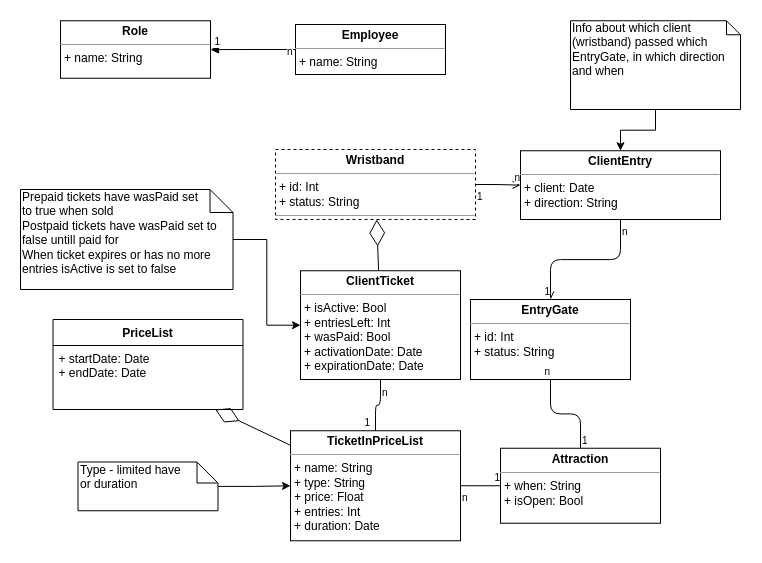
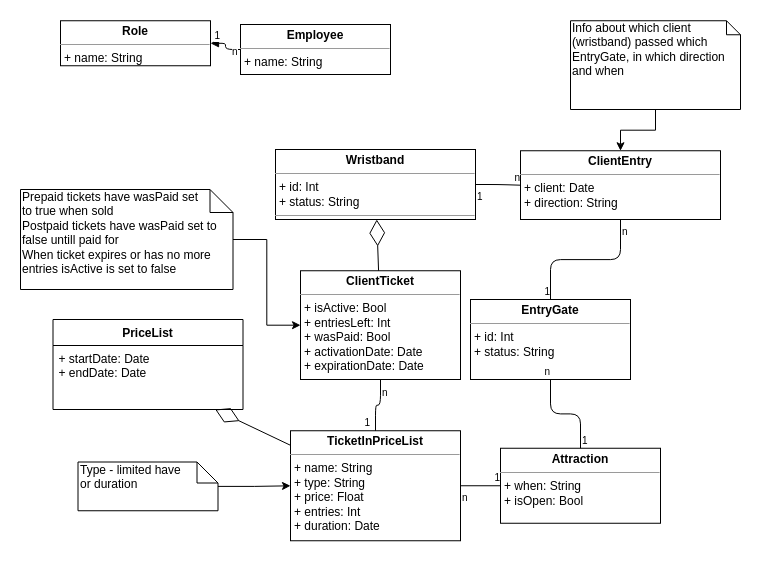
  <mxCell id="0" />
  <mxCell id="1" parent="0" />
  <mxCell id="2" value="&lt;p style=&quot;margin: 0px ; margin-top: 4px ; text-align: center&quot;&gt;&lt;b&gt;Attraction&lt;/b&gt;&lt;/p&gt;&lt;hr size=&quot;1&quot;&gt;&lt;p style=&quot;margin: 0px ; margin-left: 4px&quot;&gt;+ when: String&lt;/p&gt;&lt;p style=&quot;margin: 0px ; margin-left: 4px&quot;&gt;+ isOpen: Bool&lt;br&gt;&lt;/p&gt;" style="verticalAlign=top;align=left;overflow=fill;fontSize=12;fontFamily=Helvetica;html=1;" parent="1" vertex="1"><mxGeometry x="500" y="447.75" width="160" height="75" as="geometry" /></mxCell>
- <mxCell id="3" value="&lt;p style=&quot;margin: 0px ; margin-top: 4px ; text-align: center&quot;&gt;&lt;b&gt;Employee&lt;/b&gt;&lt;br&gt;&lt;/p&gt;&lt;hr size=&quot;1&quot;&gt;&lt;p style=&quot;margin: 0px ; margin-left: 4px&quot;&gt;+ name: String&lt;/p&gt;&lt;p style=&quot;margin: 0px ; margin-left: 4px&quot;&gt;&lt;br&gt;&lt;/p&gt;&lt;hr size=&quot;1&quot;&gt;" style="verticalAlign=top;align=left;overflow=fill;fontSize=12;fontFamily=Helvetica;html=1;" parent="1" vertex="1"><mxGeometry x="295" y="24" width="150" height="50" as="geometry" /></mxCell>
- <mxCell id="4" value="&lt;p style=&quot;margin: 0px ; margin-top: 4px ; text-align: center&quot;&gt;&lt;b&gt;Role&lt;/b&gt;&lt;/p&gt;&lt;hr size=&quot;1&quot;&gt;&lt;p style=&quot;margin: 0px ; margin-left: 4px&quot;&gt;+ name: String&lt;/p&gt;&lt;p style=&quot;margin: 0px ; margin-left: 4px&quot;&gt;&lt;br&gt;&lt;/p&gt;&lt;hr size=&quot;1&quot;&gt;" style="verticalAlign=top;align=left;overflow=fill;fontSize=12;fontFamily=Helvetica;html=1;" parent="1" vertex="1"><mxGeometry x="60" y="20.25" width="150" height="57.5" as="geometry" /></mxCell>
+ <mxCell id="3" value="&lt;p style=&quot;margin: 0px ; margin-top: 4px ; text-align: center&quot;&gt;&lt;b&gt;Employee&lt;/b&gt;&lt;br&gt;&lt;/p&gt;&lt;hr size=&quot;1&quot;&gt;&lt;p style=&quot;margin: 0px ; margin-left: 4px&quot;&gt;+ name: String&lt;/p&gt;&lt;p style=&quot;margin: 0px ; margin-left: 4px&quot;&gt;&lt;br&gt;&lt;/p&gt;&lt;hr size=&quot;1&quot;&gt;" style="verticalAlign=top;align=left;overflow=fill;fontSize=12;fontFamily=Helvetica;html=1;" parent="1" vertex="1"><mxGeometry x="240" y="24" width="150" height="50" as="geometry" /></mxCell>
+ <mxCell id="4" value="&lt;p style=&quot;margin: 0px ; margin-top: 4px ; text-align: center&quot;&gt;&lt;b&gt;Role&lt;/b&gt;&lt;/p&gt;&lt;hr size=&quot;1&quot;&gt;&lt;p style=&quot;margin: 0px ; margin-left: 4px&quot;&gt;+ name: String&lt;/p&gt;&lt;p style=&quot;margin: 0px ; margin-left: 4px&quot;&gt;&lt;br&gt;&lt;/p&gt;&lt;hr size=&quot;1&quot;&gt;" style="verticalAlign=top;align=left;overflow=fill;fontSize=12;fontFamily=Helvetica;html=1;" parent="1" vertex="1"><mxGeometry x="60" y="20.25" width="150" height="45" as="geometry" /></mxCell>
  <mxCell id="5" value="" style="endArrow=diamondThin;endFill=0;endSize=24;html=1;" parent="1" source="8" target="37" edge="1"><mxGeometry width="160" relative="1" as="geometry"><mxPoint x="670" y="795.25" as="sourcePoint" /><mxPoint x="740" y="650.25" as="targetPoint" /></mxGeometry></mxCell>
- <mxCell id="6" value="&lt;p style=&quot;margin: 0px ; margin-top: 4px ; text-align: center&quot;&gt;&lt;b&gt;Wristband&lt;/b&gt;&lt;br&gt;&lt;/p&gt;&lt;hr size=&quot;1&quot;&gt;&lt;p style=&quot;margin: 0px ; margin-left: 4px&quot;&gt;+ id: Int&lt;/p&gt;&lt;p style=&quot;margin: 0px ; margin-left: 4px&quot;&gt;+ status: String&lt;br&gt;&lt;/p&gt;&lt;hr size=&quot;1&quot;&gt;" style="verticalAlign=top;align=left;overflow=fill;fontSize=12;fontFamily=Helvetica;html=1;dashed=1;" parent="1" vertex="1"><mxGeometry x="275" y="149" width="200" height="70" as="geometry" /></mxCell>
+ <mxCell id="6" value="&lt;p style=&quot;margin: 0px ; margin-top: 4px ; text-align: center&quot;&gt;&lt;b&gt;Wristband&lt;/b&gt;&lt;br&gt;&lt;/p&gt;&lt;hr size=&quot;1&quot;&gt;&lt;p style=&quot;margin: 0px ; margin-left: 4px&quot;&gt;+ id: Int&lt;/p&gt;&lt;p style=&quot;margin: 0px ; margin-left: 4px&quot;&gt;+ status: String&lt;br&gt;&lt;/p&gt;&lt;hr size=&quot;1&quot;&gt;" style="verticalAlign=top;align=left;overflow=fill;fontSize=12;fontFamily=Helvetica;html=1;" parent="1" vertex="1"><mxGeometry x="275" y="149" width="200" height="70" as="geometry" /></mxCell>
  <mxCell id="7" value="&lt;p style=&quot;margin: 4px 0px 0px ; text-align: center&quot;&gt;&lt;b&gt;ClientTicket&lt;/b&gt;&lt;/p&gt;&lt;hr size=&quot;1&quot;&gt;&lt;p style=&quot;margin: 0px 0px 0px 4px&quot;&gt;+ isActive: Bool&lt;/p&gt;&lt;p style=&quot;margin: 0px 0px 0px 4px&quot;&gt;+ entriesLeft: Int&lt;br&gt;&lt;/p&gt;&lt;p style=&quot;margin: 0px 0px 0px 4px&quot;&gt;+ wasPaid: Bool&lt;/p&gt;&lt;p style=&quot;margin: 0px 0px 0px 4px&quot;&gt;+ activationDate: Date&lt;/p&gt;&lt;p style=&quot;margin: 0px 0px 0px 4px&quot;&gt;+ expirationDate: Date&lt;/p&gt;&lt;hr size=&quot;1&quot;&gt;" style="verticalAlign=top;align=left;overflow=fill;fontSize=12;fontFamily=Helvetica;html=1;" parent="1" vertex="1"><mxGeometry x="300" y="270.25" width="160" height="108.75" as="geometry" /></mxCell>
  <mxCell id="8" value="&lt;p style=&quot;margin: 0px ; margin-top: 4px ; text-align: center&quot;&gt;&lt;b&gt;TicketInPriceList&lt;/b&gt;&lt;/p&gt;&lt;hr size=&quot;1&quot;&gt;&lt;p style=&quot;margin: 0px ; margin-left: 4px&quot;&gt;+ name: String&lt;/p&gt;&lt;p style=&quot;margin: 0px ; margin-left: 4px&quot;&gt;+ type: String&lt;br&gt;&lt;/p&gt;&lt;p style=&quot;margin: 0px ; margin-left: 4px&quot;&gt;+ price: Float&lt;/p&gt;&lt;p style=&quot;margin: 0px ; margin-left: 4px&quot;&gt;+ entries: Int&lt;/p&gt;&lt;p style=&quot;margin: 0px ; margin-left: 4px&quot;&gt;+ duration: Date&lt;br&gt;&lt;/p&gt;&lt;p style=&quot;margin: 0px ; margin-left: 4px&quot;&gt;&lt;br&gt;&lt;/p&gt;&lt;hr size=&quot;1&quot;&gt;" style="verticalAlign=top;align=left;overflow=fill;fontSize=12;fontFamily=Helvetica;html=1;" parent="1" vertex="1"><mxGeometry x="290" y="430.25" width="170" height="110" as="geometry" /></mxCell>
  <mxCell id="9" value="" style="endArrow=none;html=1;edgeStyle=orthogonalEdgeStyle;" parent="1" source="8" target="2" edge="1"><mxGeometry relative="1" as="geometry"><mxPoint x="640" y="672.41" as="sourcePoint" /><mxPoint x="800" y="672.41" as="targetPoint" /></mxGeometry></mxCell>
  <mxCell id="10" value="n" style="resizable=0;html=1;align=left;verticalAlign=bottom;labelBackgroundColor=#ffffff;fontSize=10;" parent="9" connectable="0" vertex="1"><mxGeometry x="-1" relative="1" as="geometry"><mxPoint y="20" as="offset" /></mxGeometry></mxCell>
  <mxCell id="11" value="1" style="resizable=0;html=1;align=right;verticalAlign=bottom;labelBackgroundColor=#ffffff;fontSize=10;" parent="9" connectable="0" vertex="1"><mxGeometry x="1" relative="1" as="geometry" /></mxCell>
  <mxCell id="12" value="" style="endArrow=none;html=1;edgeStyle=orthogonalEdgeStyle;" parent="1" source="7" target="8" edge="1"><mxGeometry relative="1" as="geometry"><mxPoint x="560" y="952.47" as="sourcePoint" /><mxPoint x="597.28" y="840.25" as="targetPoint" /></mxGeometry></mxCell>
  <mxCell id="13" value="n" style="resizable=0;html=1;align=left;verticalAlign=bottom;labelBackgroundColor=#ffffff;fontSize=10;" parent="12" connectable="0" vertex="1"><mxGeometry x="-1" relative="1" as="geometry"><mxPoint y="21.25" as="offset" /></mxGeometry></mxCell>
  <mxCell id="14" value="1" style="resizable=0;html=1;align=right;verticalAlign=bottom;labelBackgroundColor=#ffffff;fontSize=10;" parent="12" connectable="0" vertex="1"><mxGeometry x="1" relative="1" as="geometry"><mxPoint x="-5" y="-0.42" as="offset" /></mxGeometry></mxCell>
  <mxCell id="15" value="" style="endArrow=diamondThin;endFill=0;endSize=24;html=1;" parent="1" source="7" target="6" edge="1"><mxGeometry width="160" relative="1" as="geometry"><mxPoint x="610" y="1020.25" as="sourcePoint" /><mxPoint x="770" y="1020.25" as="targetPoint" /></mxGeometry></mxCell>
  <mxCell id="16" value="" style="endArrow=block;html=1;edgeStyle=orthogonalEdgeStyle;" parent="1" source="3" target="4" edge="1"><mxGeometry relative="1" as="geometry"><mxPoint x="600" y="-117.25" as="sourcePoint" /><mxPoint x="734.034" y="-237.25" as="targetPoint" /></mxGeometry></mxCell>
  <mxCell id="17" value="n" style="resizable=0;html=1;align=left;verticalAlign=bottom;labelBackgroundColor=#ffffff;fontSize=10;" parent="16" connectable="0" vertex="1"><mxGeometry x="-1" relative="1" as="geometry"><mxPoint x="-10" y="10" as="offset" /></mxGeometry></mxCell>
  <mxCell id="18" value="1" style="resizable=0;html=1;align=right;verticalAlign=bottom;labelBackgroundColor=#ffffff;fontSize=10;" parent="16" connectable="0" vertex="1"><mxGeometry x="1" relative="1" as="geometry"><mxPoint x="10.23" as="offset" /></mxGeometry></mxCell>
  <mxCell id="19" value="&lt;p style=&quot;margin: 0px ; margin-top: 4px ; text-align: center&quot;&gt;&lt;b&gt;EntryGate&lt;/b&gt;&lt;/p&gt;&lt;hr size=&quot;1&quot;&gt;&lt;p style=&quot;margin: 0px ; margin-left: 4px&quot;&gt;+ id: Int&lt;/p&gt;&lt;p style=&quot;margin: 0px ; margin-left: 4px&quot;&gt;+ status: String&lt;/p&gt;" style="verticalAlign=top;align=left;overflow=fill;fontSize=12;fontFamily=Helvetica;html=1;" vertex="1" parent="1"><mxGeometry x="470" y="299" width="160" height="80" as="geometry" /></mxCell>
  <mxCell id="20" value="" style="endArrow=none;html=1;edgeStyle=orthogonalEdgeStyle;" edge="1" parent="1" source="2" target="19"><mxGeometry relative="1" as="geometry"><mxPoint x="480" y="717.75" as="sourcePoint" /><mxPoint x="640" y="750.25" as="targetPoint" /></mxGeometry></mxCell>
  <mxCell id="21" value="1" style="resizable=0;html=1;align=left;verticalAlign=bottom;labelBackgroundColor=#ffffff;fontSize=10;" connectable="0" vertex="1" parent="20"><mxGeometry x="-1" relative="1" as="geometry" /></mxCell>
  <mxCell id="22" value="&lt;div&gt;n&lt;/div&gt;" style="resizable=0;html=1;align=right;verticalAlign=bottom;labelBackgroundColor=#ffffff;fontSize=10;" connectable="0" vertex="1" parent="20"><mxGeometry x="1" relative="1" as="geometry" /></mxCell>
- <mxCell id="23" value="" style="endArrow=open;html=1;edgeStyle=orthogonalEdgeStyle;" edge="1" parent="1" source="29" target="19"><mxGeometry relative="1" as="geometry"><mxPoint x="610" y="500.25" as="sourcePoint" /><mxPoint x="610" y="550.25" as="targetPoint" /></mxGeometry></mxCell>
+ <mxCell id="23" value="" style="endArrow=none;html=1;edgeStyle=orthogonalEdgeStyle;" edge="1" parent="1" source="29" target="19"><mxGeometry relative="1" as="geometry"><mxPoint x="610" y="500.25" as="sourcePoint" /><mxPoint x="610" y="550.25" as="targetPoint" /></mxGeometry></mxCell>
  <mxCell id="24" value="n" style="resizable=0;html=1;align=left;verticalAlign=bottom;labelBackgroundColor=#ffffff;fontSize=10;" connectable="0" vertex="1" parent="23"><mxGeometry x="-1" relative="1" as="geometry"><mxPoint y="20" as="offset" /></mxGeometry></mxCell>
  <mxCell id="25" value="1" style="resizable=0;html=1;align=right;verticalAlign=bottom;labelBackgroundColor=#ffffff;fontSize=10;" connectable="0" vertex="1" parent="23"><mxGeometry x="1" relative="1" as="geometry" /></mxCell>
- <mxCell id="26" value="" style="endArrow=open;html=1;edgeStyle=orthogonalEdgeStyle;" edge="1" parent="1" source="6" target="29"><mxGeometry relative="1" as="geometry"><mxPoint x="450" y="580.25" as="sourcePoint" /><mxPoint x="610" y="430.25" as="targetPoint" /></mxGeometry></mxCell>
+ <mxCell id="26" value="" style="endArrow=none;html=1;edgeStyle=orthogonalEdgeStyle;" edge="1" parent="1" source="6" target="29"><mxGeometry relative="1" as="geometry"><mxPoint x="450" y="580.25" as="sourcePoint" /><mxPoint x="610" y="430.25" as="targetPoint" /></mxGeometry></mxCell>
  <mxCell id="27" value="1" style="resizable=0;html=1;align=left;verticalAlign=bottom;labelBackgroundColor=#ffffff;fontSize=10;" connectable="0" vertex="1" parent="26"><mxGeometry x="-1" relative="1" as="geometry"><mxPoint y="20" as="offset" /></mxGeometry></mxCell>
  <mxCell id="28" value="n" style="resizable=0;html=1;align=right;verticalAlign=bottom;labelBackgroundColor=#ffffff;fontSize=10;" connectable="0" vertex="1" parent="26"><mxGeometry x="1" relative="1" as="geometry" /></mxCell>
  <mxCell id="29" value="&lt;p style=&quot;margin: 4px 0px 0px ; text-align: center&quot;&gt;&lt;b&gt;ClientEntry&lt;/b&gt;&lt;br&gt;&lt;/p&gt;&lt;hr size=&quot;1&quot;&gt;&lt;p style=&quot;margin: 0px 0px 0px 4px&quot;&gt;+ client: Date&lt;/p&gt;&lt;p style=&quot;margin: 0px 0px 0px 4px&quot;&gt;+ direction: String&lt;/p&gt;&lt;p style=&quot;margin: 0px 0px 0px 4px&quot;&gt;&lt;br&gt;&lt;/p&gt;&lt;hr size=&quot;1&quot;&gt;" style="verticalAlign=top;align=left;overflow=fill;fontSize=12;fontFamily=Helvetica;html=1;" vertex="1" parent="1"><mxGeometry x="520" y="150.25" width="200" height="68.75" as="geometry" /></mxCell>
  <mxCell id="30" style="edgeStyle=orthogonalEdgeStyle;rounded=0;orthogonalLoop=1;jettySize=auto;html=1;" edge="1" parent="1" source="31" target="29"><mxGeometry relative="1" as="geometry" /></mxCell>
  <mxCell id="31" value="Info about which client (wristband) passed which EntryGate, in which direction and when" style="shape=note;whiteSpace=wrap;html=1;size=14;verticalAlign=top;align=left;spacingTop=-6;" vertex="1" parent="1"><mxGeometry x="570" y="20.25" width="170" height="88.75" as="geometry" /></mxCell>
  <mxCell id="32" style="edgeStyle=orthogonalEdgeStyle;rounded=0;orthogonalLoop=1;jettySize=auto;html=1;" edge="1" parent="1" source="33" target="8"><mxGeometry relative="1" as="geometry" /></mxCell>
  <mxCell id="33" value="&lt;div&gt;Type - limited have&lt;br&gt; or duration&lt;/div&gt;&lt;div&gt;&lt;br&gt;&lt;/div&gt;" style="shape=note;whiteSpace=wrap;html=1;size=21;verticalAlign=top;align=left;spacingTop=-6;" vertex="1" parent="1"><mxGeometry x="77.5" y="461.5" width="140" height="48.75" as="geometry" /></mxCell>
  <mxCell id="34" style="edgeStyle=orthogonalEdgeStyle;rounded=0;orthogonalLoop=1;jettySize=auto;html=1;" edge="1" parent="1" source="35" target="7"><mxGeometry relative="1" as="geometry" /></mxCell>
  <mxCell id="35" value="&lt;div&gt;Prepaid tickets have wasPaid set &lt;br&gt;to true when sold&lt;/div&gt;&lt;div&gt;Postpaid tickets have wasPaid set to false untill paid for&lt;/div&gt;&lt;div&gt;When ticket expires or has no more entries isActive is set to false&lt;br&gt;&lt;/div&gt;" style="shape=note;whiteSpace=wrap;html=1;size=23;verticalAlign=top;align=left;spacingTop=-6;" vertex="1" parent="1"><mxGeometry x="20" y="189" width="212.5" height="100" as="geometry" /></mxCell>
  <mxCell id="36" value="PriceList" style="swimlane;fontStyle=1;align=center;verticalAlign=top;childLayout=stackLayout;horizontal=1;startSize=26;horizontalStack=0;resizeParent=1;resizeParentMax=0;resizeLast=0;collapsible=1;marginBottom=0;" parent="1" vertex="1"><mxGeometry x="52.5" y="319" width="190" height="90" as="geometry" /></mxCell>
  <mxCell id="37" value="+ startDate: Date&#10;+ endDate: Date&#10;&#10;&#10;&#10;&#10;" style="text;strokeColor=none;fillColor=none;align=left;verticalAlign=top;spacingLeft=4;spacingRight=4;overflow=hidden;rotatable=0;points=[[0,0.5],[1,0.5]];portConstraint=eastwest;" parent="36" vertex="1"><mxGeometry y="26" width="190" height="64" as="geometry" /></mxCell>
  <mxCell id="38" value="" style="line;strokeWidth=1;fillColor=none;align=left;verticalAlign=middle;spacingTop=-1;spacingLeft=3;spacingRight=3;rotatable=0;labelPosition=right;points=[];portConstraint=eastwest;" parent="36" vertex="1"><mxGeometry y="90" width="190" as="geometry" /></mxCell>
